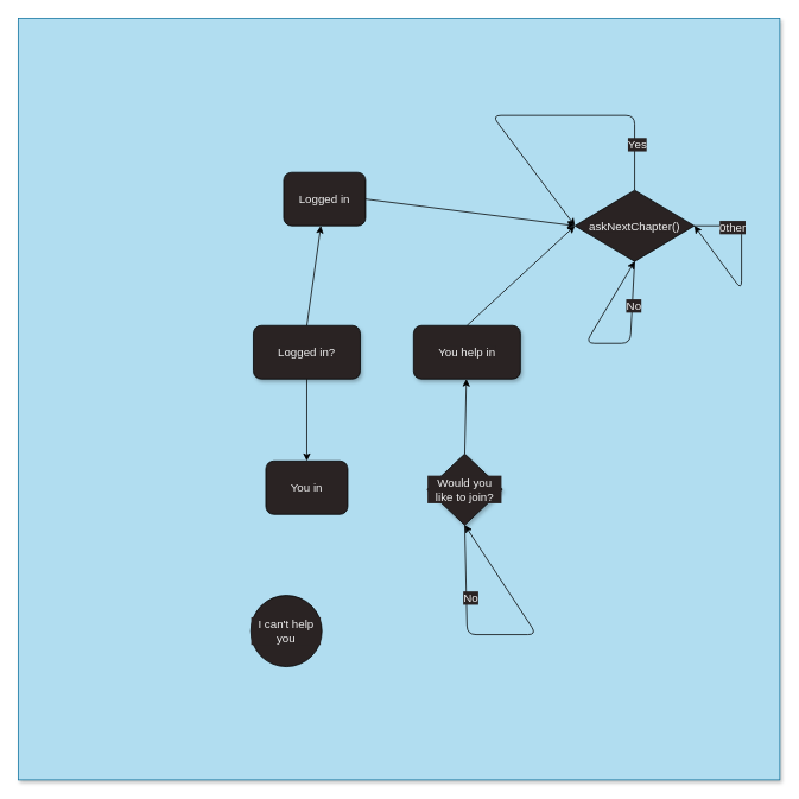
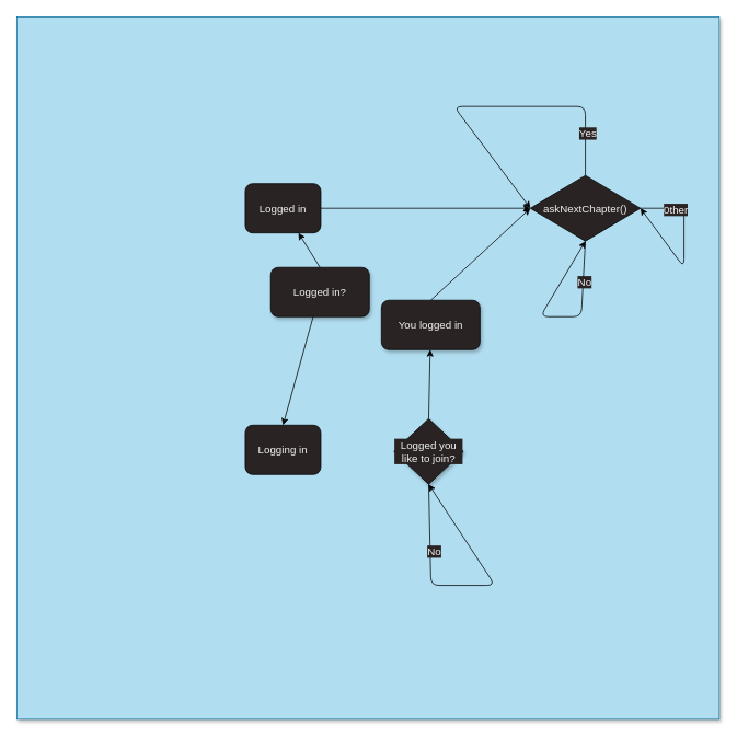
  <mxCell id="0" />
  <mxCell id="1" parent="0" />
  <mxCell id="2" value="" style="whiteSpace=wrap;html=1;aspect=fixed;shadow=1;labelBackgroundColor=#2A2323;fontSize=13;strokeColor=#10739e;fillColor=#b1ddf0;" vertex="1" parent="1"><mxGeometry x="20" y="20" width="855" height="855" as="geometry" /></mxCell>
  <mxCell id="3" style="edgeStyle=none;html=1;exitX=1;exitY=0.5;exitDx=0;exitDy=0;entryX=0;entryY=0.5;entryDx=0;entryDy=0;fillColor=#2A2323;strokeColor=#000000;labelBackgroundColor=#2A2323;fontColor=#F0F0F0;fontSize=13;" parent="1" source="15" target="12" edge="1"><mxGeometry relative="1" as="geometry"><mxPoint x="428" y="225" as="targetPoint" /><Array as="points" /></mxGeometry></mxCell>
- <mxCell id="4" value="I can't help you" style="ellipse;whiteSpace=wrap;html=1;aspect=fixed;fillColor=#2A2323;strokeColor=#000000;labelBackgroundColor=#2A2323;fontColor=#F0F0F0;fontSize=13;" parent="1" vertex="1"><mxGeometry x="281" y="668" width="80" height="80" as="geometry" /></mxCell>
  <mxCell id="5" value="" style="edgeStyle=none;html=1;exitX=0.5;exitY=0;exitDx=0;exitDy=0;fillColor=#2A2323;strokeColor=#000000;labelBackgroundColor=#2A2323;fontColor=#F0F0F0;fontSize=13;" edge="1" parent="1" source="21" target="15"><mxGeometry relative="1" as="geometry" /></mxCell>
  <mxCell id="6" style="edgeStyle=none;html=1;entryX=0;entryY=0.5;entryDx=0;entryDy=0;exitX=0.5;exitY=0;exitDx=0;exitDy=0;fillColor=#2A2323;strokeColor=#000000;labelBackgroundColor=#2A2323;fontColor=#F0F0F0;fontSize=13;" parent="1" source="16" target="12" edge="1"><mxGeometry relative="1" as="geometry"><Array as="points" /></mxGeometry></mxCell>
  <mxCell id="7" style="edgeStyle=none;html=1;exitX=0.5;exitY=0;exitDx=0;exitDy=0;fillColor=#2A2323;strokeColor=#000000;labelBackgroundColor=#2A2323;fontColor=#F0F0F0;fontSize=13;" edge="1" parent="1" source="19" target="16"><mxGeometry relative="1" as="geometry"><mxPoint x="533" y="494" as="sourcePoint" /></mxGeometry></mxCell>
  <mxCell id="8" style="edgeStyle=none;html=1;exitX=0.5;exitY=1;exitDx=0;exitDy=0;entryX=0.5;entryY=1;entryDx=0;entryDy=0;fillColor=#2A2323;strokeColor=#000000;labelBackgroundColor=#2A2323;fontColor=#F0F0F0;fontSize=13;" parent="1" source="12" edge="1" target="12"><mxGeometry relative="1" as="geometry"><mxPoint x="655" y="293" as="targetPoint" /><Array as="points"><mxPoint x="707" y="385" /><mxPoint x="657" y="385" /></Array></mxGeometry></mxCell>
  <mxCell id="9" value="No" style="edgeLabel;html=1;align=center;verticalAlign=middle;resizable=0;points=[];fillColor=#2A2323;strokeColor=#000000;labelBackgroundColor=#2A2323;fontColor=#F0F0F0;fontSize=13;" vertex="1" connectable="0" parent="8"><mxGeometry x="-0.595" y="1" relative="1" as="geometry"><mxPoint as="offset" /></mxGeometry></mxCell>
  <mxCell id="10" style="edgeStyle=none;html=1;exitX=1;exitY=0.5;exitDx=0;exitDy=0;entryX=1;entryY=0.5;entryDx=0;entryDy=0;fillColor=#2A2323;strokeColor=#000000;labelBackgroundColor=#2A2323;fontColor=#F0F0F0;fontSize=13;" edge="1" parent="1" source="12" target="12"><mxGeometry relative="1" as="geometry"><mxPoint x="825" y="322" as="targetPoint" /><Array as="points"><mxPoint x="832" y="253" /><mxPoint x="832" y="325" /></Array></mxGeometry></mxCell>
  <mxCell id="11" value="0ther" style="edgeLabel;html=1;align=center;verticalAlign=middle;resizable=0;points=[];fillColor=#2A2323;strokeColor=#000000;labelBackgroundColor=#2A2323;fontColor=#F0F0F0;fontSize=13;" vertex="1" connectable="0" parent="10"><mxGeometry x="-0.604" y="-1" relative="1" as="geometry"><mxPoint as="offset" /></mxGeometry></mxCell>
  <mxCell id="12" value="&lt;span style=&quot;font-size: 13px;&quot;&gt;askNextChapter()&lt;br style=&quot;font-size: 13px;&quot;&gt;&lt;/span&gt;" style="rhombus;whiteSpace=wrap;html=1;fillColor=#2A2323;strokeColor=#000000;labelBackgroundColor=#2A2323;fontColor=#F0F0F0;fontSize=13;" parent="1" vertex="1"><mxGeometry x="645" y="213" width="134" height="80" as="geometry" /></mxCell>
  <mxCell id="13" style="edgeStyle=none;html=1;exitX=0.5;exitY=0;exitDx=0;exitDy=0;entryX=0;entryY=0.5;entryDx=0;entryDy=0;fillColor=#2A2323;strokeColor=#000000;labelBackgroundColor=#2A2323;fontColor=#F0F0F0;fontSize=13;" parent="1" source="12" target="12" edge="1"><mxGeometry relative="1" as="geometry"><Array as="points"><mxPoint x="712" y="129" /><mxPoint x="552" y="129" /></Array></mxGeometry></mxCell>
  <mxCell id="14" value="Yes" style="edgeLabel;html=1;align=center;verticalAlign=middle;resizable=0;points=[];fillColor=#2A2323;strokeColor=#000000;labelBackgroundColor=#2A2323;fontColor=#F0F0F0;fontSize=13;" vertex="1" connectable="0" parent="13"><mxGeometry x="-0.739" y="-2" relative="1" as="geometry"><mxPoint as="offset" /></mxGeometry></mxCell>
- <mxCell id="15" value="Logged in" style="rounded=1;whiteSpace=wrap;html=1;labelBackgroundColor=#2A2323;fillColor=#2A2323;strokeColor=#000000;fontColor=#F0F0F0;fontSize=13;" vertex="1" parent="1"><mxGeometry x="318" y="193" width="92" height="60" as="geometry" /></mxCell>
- <mxCell id="16" value="You help in" style="rounded=1;whiteSpace=wrap;html=1;shadow=1;fillColor=#2A2323;strokeColor=#000000;labelBackgroundColor=#2A2323;fontColor=#F0F0F0;fontSize=13;" vertex="1" parent="1"><mxGeometry x="463.75" y="365" width="120" height="60" as="geometry" /></mxCell>
+ <mxCell id="15" value="Logged in" style="rounded=1;whiteSpace=wrap;html=1;labelBackgroundColor=#2A2323;fillColor=#2A2323;strokeColor=#000000;fontColor=#F0F0F0;fontSize=13;" vertex="1" parent="1"><mxGeometry x="298" y="223" width="92" height="60" as="geometry" /></mxCell>
+ <mxCell id="16" value="You logged in" style="rounded=1;whiteSpace=wrap;html=1;shadow=1;fillColor=#2A2323;strokeColor=#000000;labelBackgroundColor=#2A2323;fontColor=#F0F0F0;fontSize=13;" vertex="1" parent="1"><mxGeometry x="463.75" y="365" width="120" height="60" as="geometry" /></mxCell>
  <mxCell id="17" style="edgeStyle=none;html=1;entryX=0.5;entryY=1;entryDx=0;entryDy=0;exitX=0.5;exitY=1;exitDx=0;exitDy=0;fillColor=#2A2323;strokeColor=#000000;labelBackgroundColor=#2A2323;fontColor=#F0F0F0;fontSize=13;" edge="1" parent="1" source="19" target="19"><mxGeometry relative="1" as="geometry"><mxPoint x="524" y="726" as="targetPoint" /><Array as="points"><mxPoint x="524" y="712" /><mxPoint x="602" y="712" /></Array></mxGeometry></mxCell>
  <mxCell id="18" value="No" style="edgeLabel;html=1;align=center;verticalAlign=middle;resizable=0;points=[];fillColor=#2A2323;strokeColor=#000000;labelBackgroundColor=#2A2323;fontColor=#F0F0F0;fontSize=13;" vertex="1" connectable="0" parent="17"><mxGeometry x="-0.537" y="4" relative="1" as="geometry"><mxPoint y="1" as="offset" /></mxGeometry></mxCell>
- <mxCell id="19" value="&lt;span style=&quot;font-size: 13px;&quot;&gt;Would you like to join?&lt;/span&gt;" style="rhombus;whiteSpace=wrap;html=1;shadow=1;labelBackgroundColor=#2A2323;fillColor=#2A2323;strokeColor=#000000;fontColor=#F0F0F0;fontSize=13;" vertex="1" parent="1"><mxGeometry x="479" y="509" width="84.5" height="80" as="geometry" /></mxCell>
+ <mxCell id="19" value="&lt;span style=&quot;font-size: 13px;&quot;&gt;Logged you like to join?&lt;/span&gt;" style="rhombus;whiteSpace=wrap;html=1;shadow=1;labelBackgroundColor=#2A2323;fillColor=#2A2323;strokeColor=#000000;fontColor=#F0F0F0;fontSize=13;" vertex="1" parent="1"><mxGeometry x="479" y="509" width="84.5" height="80" as="geometry" /></mxCell>
  <mxCell id="20" style="edgeStyle=none;html=1;entryX=0.5;entryY=0;entryDx=0;entryDy=0;fillColor=#2A2323;strokeColor=#000000;labelBackgroundColor=#2A2323;fontColor=#F0F0F0;fontSize=13;" edge="1" parent="1" source="21" target="22"><mxGeometry relative="1" as="geometry" /></mxCell>
- <mxCell id="21" value="Logged in?" style="rounded=1;whiteSpace=wrap;html=1;shadow=1;labelBackgroundColor=#2A2323;fillColor=#2A2323;strokeColor=#000000;fontColor=#F0F0F0;fontSize=13;" vertex="1" parent="1"><mxGeometry x="284" y="365" width="120" height="60" as="geometry" /></mxCell>
- <mxCell id="22" value="You in" style="rounded=1;whiteSpace=wrap;html=1;labelBackgroundColor=#2A2323;fillColor=#2A2323;strokeColor=#000000;fontColor=#F0F0F0;fontSize=13;" vertex="1" parent="1"><mxGeometry x="298" y="517" width="92" height="60" as="geometry" /></mxCell>
+ <mxCell id="21" value="Logged in?" style="rounded=1;whiteSpace=wrap;html=1;shadow=1;labelBackgroundColor=#2A2323;fillColor=#2A2323;strokeColor=#000000;fontColor=#F0F0F0;fontSize=13;" vertex="1" parent="1"><mxGeometry x="329" y="325" width="120" height="60" as="geometry" /></mxCell>
+ <mxCell id="22" value="Logging in" style="rounded=1;whiteSpace=wrap;html=1;labelBackgroundColor=#2A2323;fillColor=#2A2323;strokeColor=#000000;fontColor=#F0F0F0;fontSize=13;" vertex="1" parent="1"><mxGeometry x="298" y="517" width="92" height="60" as="geometry" /></mxCell>
